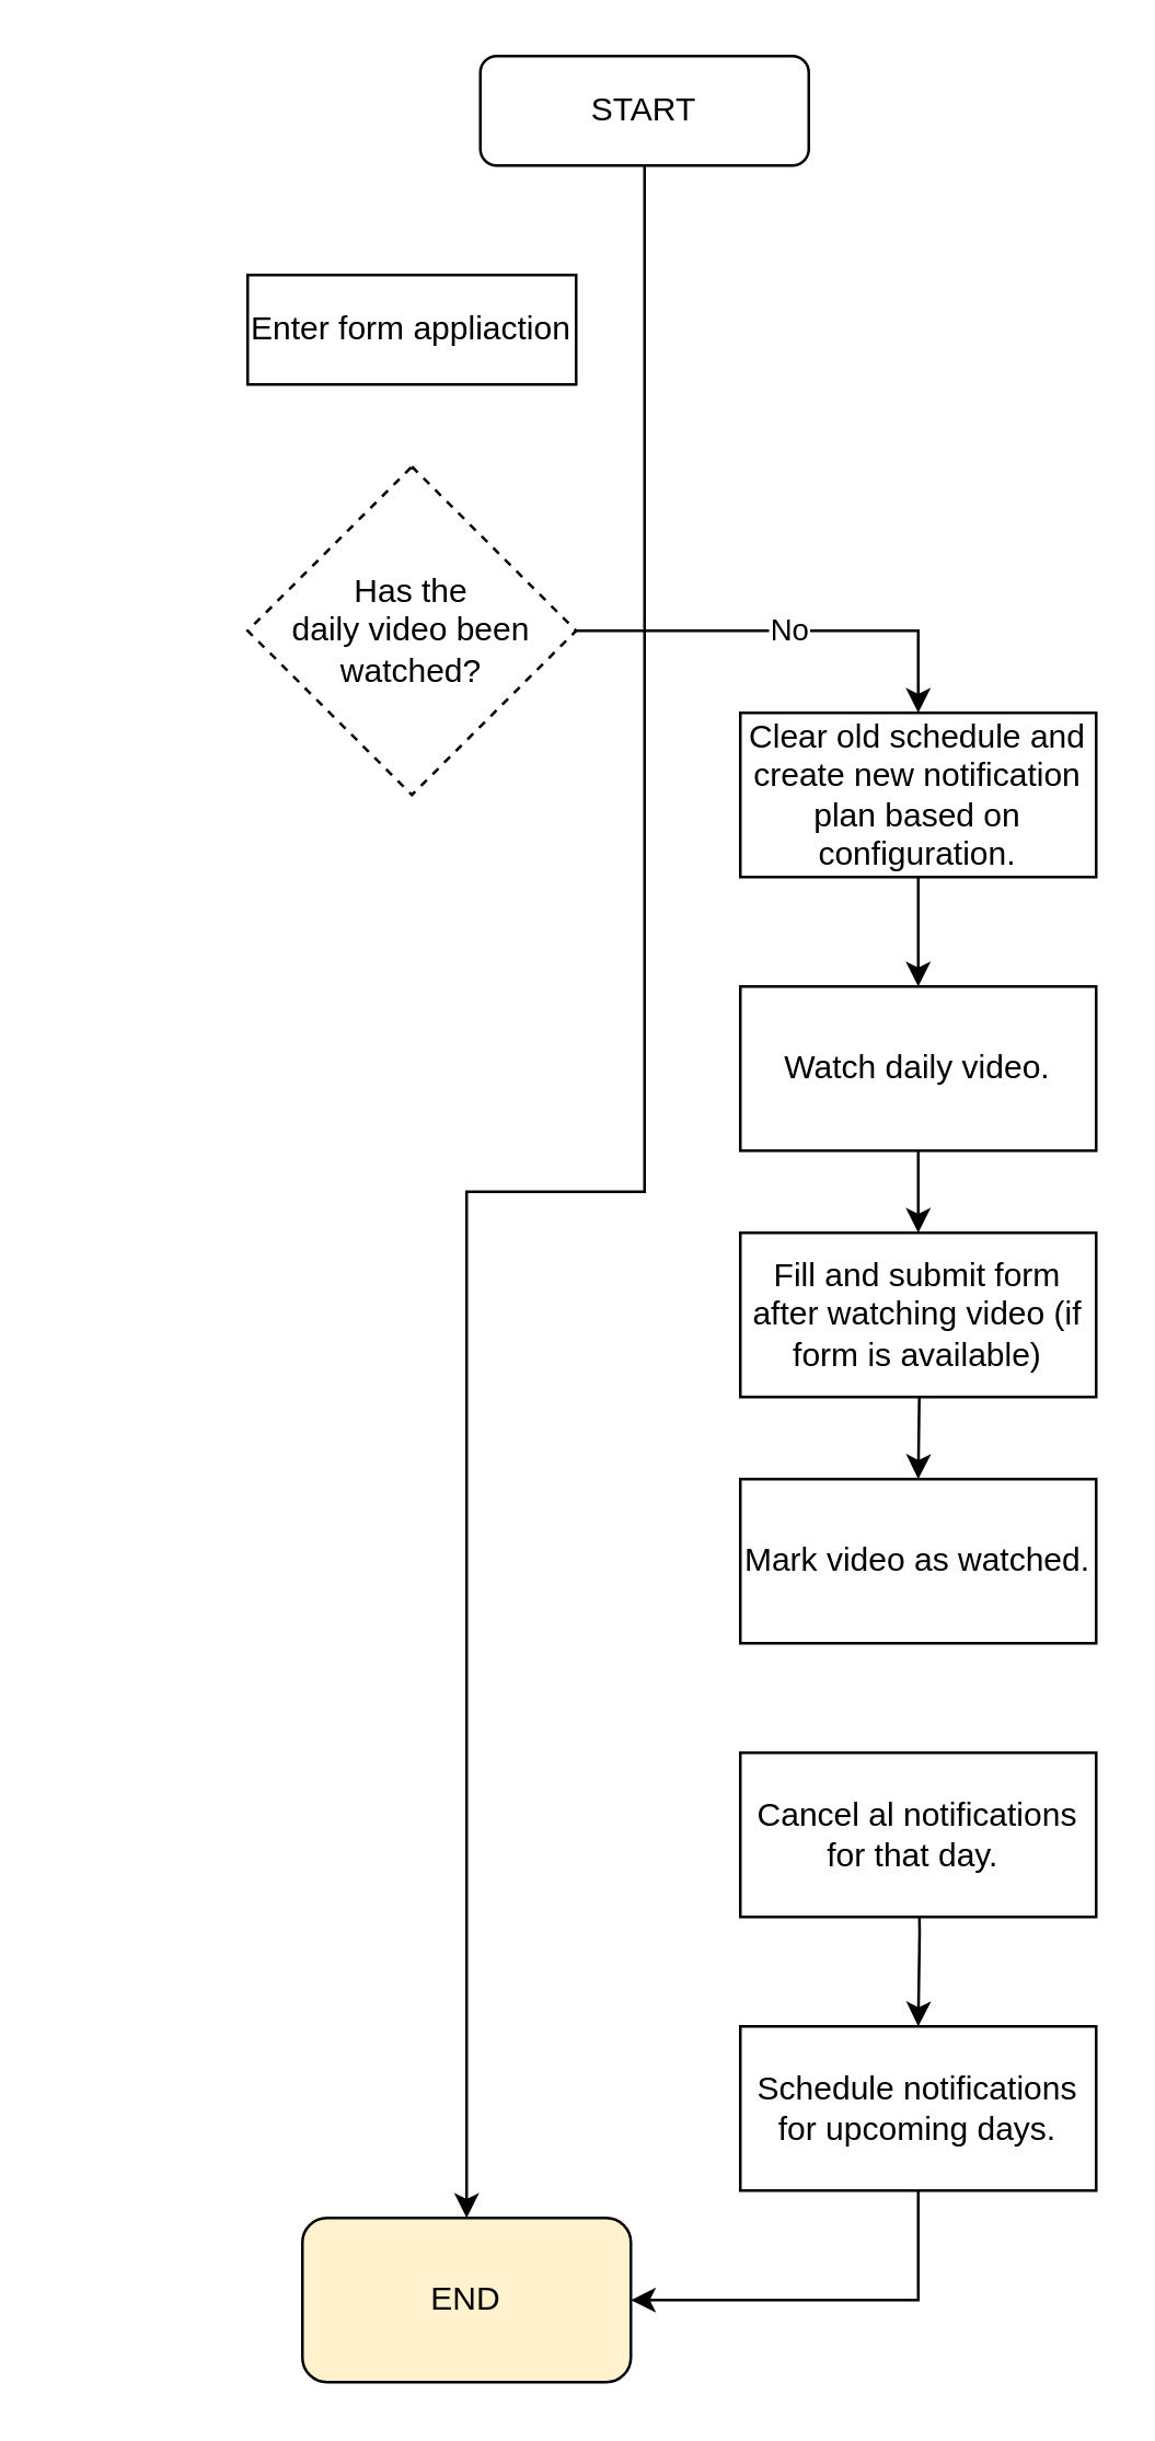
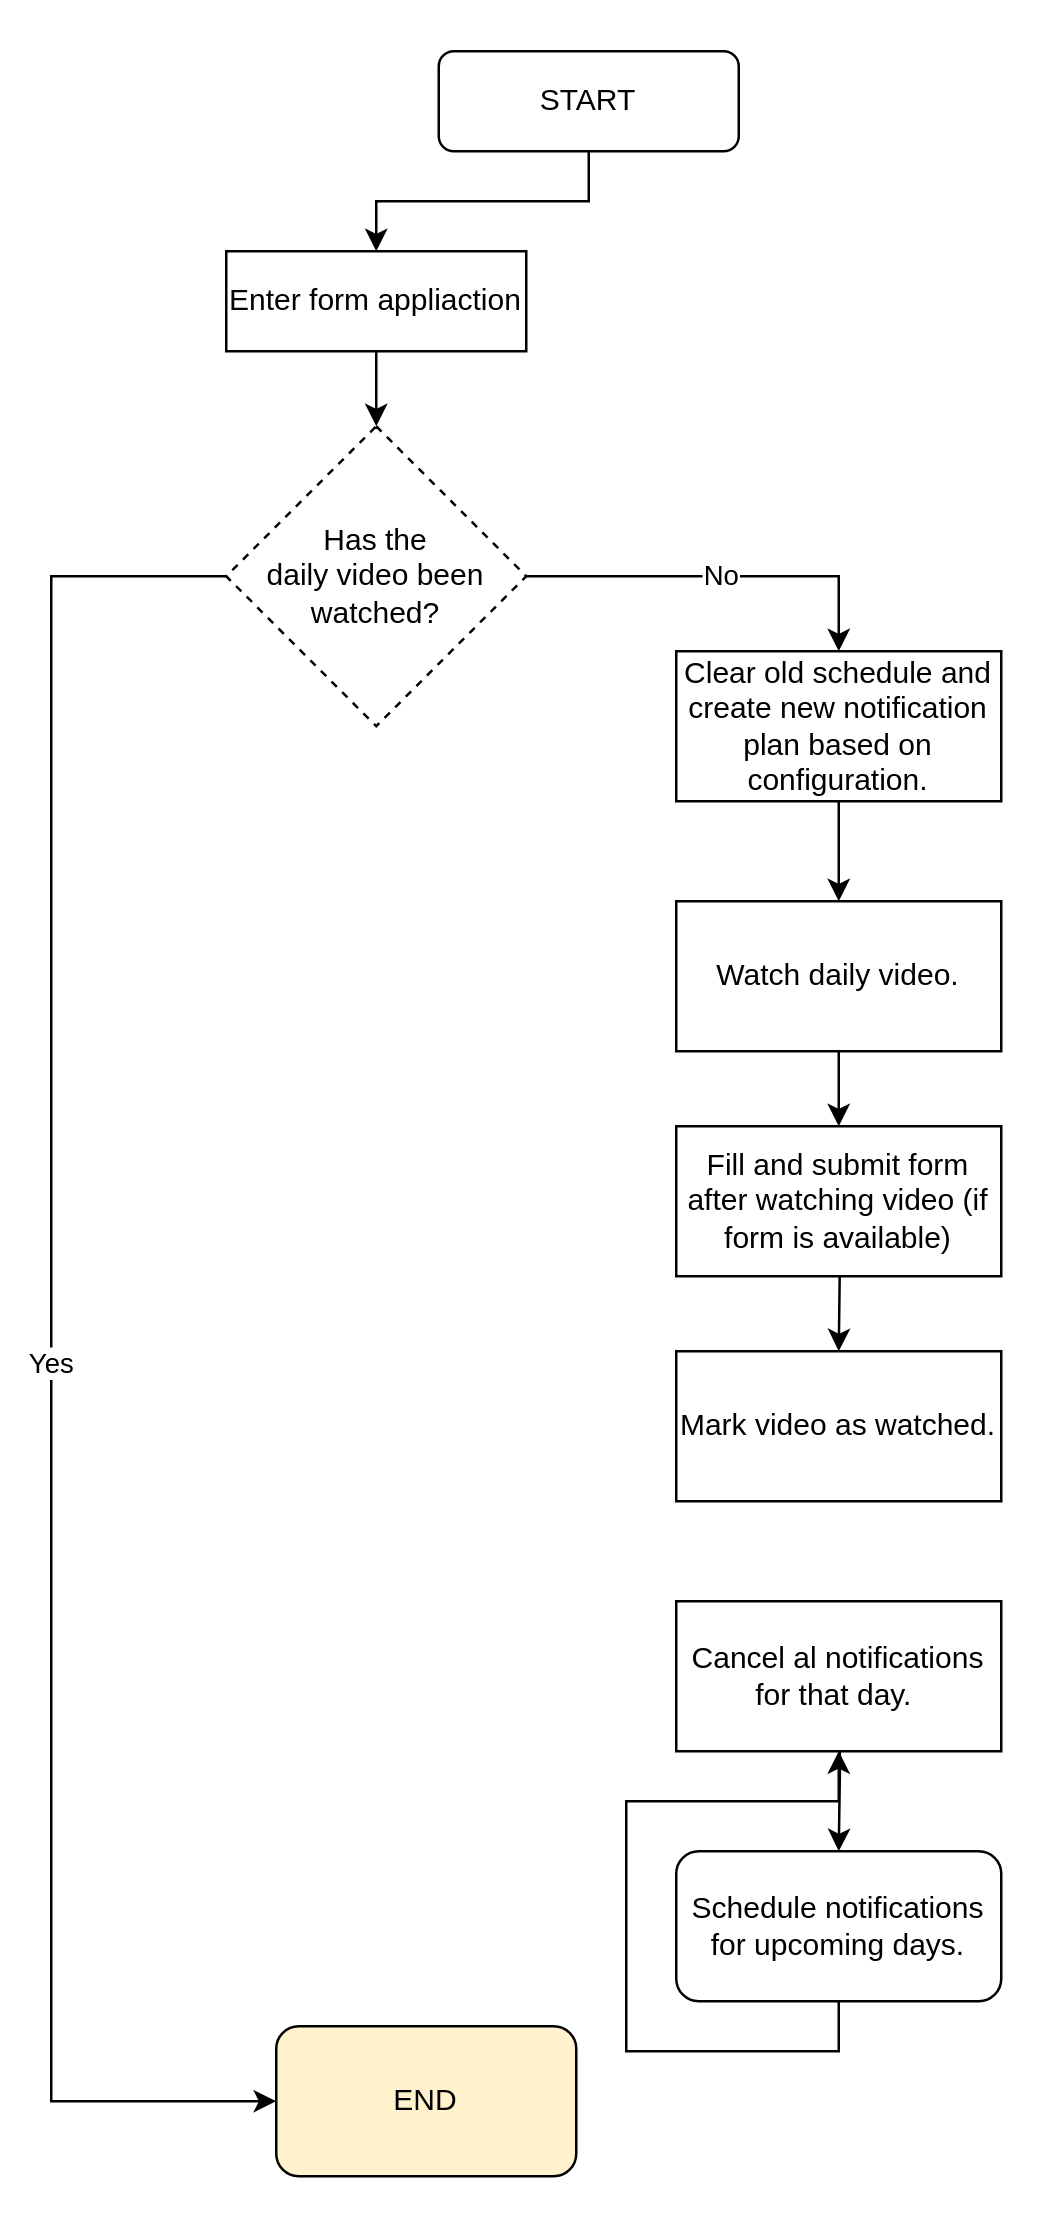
  <mxCell id="0" />
  <mxCell id="1" parent="0" />
- <mxCell id="2" style="edgeStyle=orthogonalEdgeStyle;rounded=0;orthogonalLoop=1;jettySize=auto;html=1;exitX=0.5;exitY=1;exitDx=0;exitDy=0;" edge="1" parent="1" source="3" target="11"><mxGeometry relative="1" as="geometry" /></mxCell>
+ <mxCell id="2" style="edgeStyle=orthogonalEdgeStyle;rounded=0;orthogonalLoop=1;jettySize=auto;html=1;exitX=0.5;exitY=1;exitDx=0;exitDy=0;entryX=0.5;entryY=0;entryDx=0;entryDy=0;" edge="1" parent="1" source="3" target="8"><mxGeometry relative="1" as="geometry" /></mxCell>
  <mxCell id="3" value="START" style="rounded=1;whiteSpace=wrap;html=1;" vertex="1" parent="1"><mxGeometry x="175" y="20" width="120" height="40" as="geometry" /></mxCell>
+ <mxCell id="4" value="Yes" style="edgeStyle=orthogonalEdgeStyle;rounded=0;orthogonalLoop=1;jettySize=auto;html=1;exitX=0;exitY=0.5;exitDx=0;exitDy=0;entryX=0;entryY=0.5;entryDx=0;entryDy=0;" edge="1" parent="1" source="6" target="11"><mxGeometry relative="1" as="geometry"><mxPoint x="-40" y="260" as="targetPoint" /><Array as="points"><mxPoint x="20" y="230" /><mxPoint x="20" y="840" /></Array></mxGeometry></mxCell>
  <mxCell id="5" value="No" style="edgeStyle=orthogonalEdgeStyle;rounded=0;orthogonalLoop=1;jettySize=auto;html=1;exitX=1;exitY=0.5;exitDx=0;exitDy=0;entryX=0.5;entryY=0;entryDx=0;entryDy=0;" edge="1" parent="1" source="6" target="10"><mxGeometry relative="1" as="geometry"><mxPoint x="290" y="230" as="targetPoint" /></mxGeometry></mxCell>
  <mxCell id="6" value="Has the &lt;br&gt;daily video been watched?" style="rhombus;whiteSpace=wrap;html=1;dashed=1;" vertex="1" parent="1"><mxGeometry x="90" y="170" width="120" height="120" as="geometry" /></mxCell>
+ <mxCell id="7" style="edgeStyle=orthogonalEdgeStyle;rounded=0;orthogonalLoop=1;jettySize=auto;html=1;exitX=0.5;exitY=1;exitDx=0;exitDy=0;entryX=0.5;entryY=0;entryDx=0;entryDy=0;" edge="1" parent="1" source="8" target="6"><mxGeometry relative="1" as="geometry" /></mxCell>
  <mxCell id="8" value="Enter form appliaction" style="rounded=0;whiteSpace=wrap;html=1;" vertex="1" parent="1"><mxGeometry x="90" y="100" width="120" height="40" as="geometry" /></mxCell>
  <mxCell id="9" style="edgeStyle=orthogonalEdgeStyle;rounded=0;orthogonalLoop=1;jettySize=auto;html=1;exitX=0.5;exitY=1;exitDx=0;exitDy=0;entryX=0.5;entryY=0;entryDx=0;entryDy=0;" edge="1" parent="1" source="10" target="21"><mxGeometry relative="1" as="geometry"><mxPoint x="335" y="300" as="targetPoint" /></mxGeometry></mxCell>
  <mxCell id="10" value="Clear old schedule and create new notification plan based on configuration." style="rounded=0;whiteSpace=wrap;html=1;" vertex="1" parent="1"><mxGeometry x="270" y="260" width="130" height="60" as="geometry" /></mxCell>
  <mxCell id="11" value="END" style="rounded=1;whiteSpace=wrap;html=1;fillColor=#fff2cc;" vertex="1" parent="1"><mxGeometry x="110" y="810" width="120" height="60" as="geometry" /></mxCell>
  <mxCell id="12" style="edgeStyle=orthogonalEdgeStyle;rounded=0;orthogonalLoop=1;jettySize=auto;html=1;exitX=0.5;exitY=1;exitDx=0;exitDy=0;entryX=0.5;entryY=0;entryDx=0;entryDy=0;" edge="1" parent="1"><mxGeometry relative="1" as="geometry"><mxPoint x="335" y="360" as="sourcePoint" /><mxPoint x="335" y="400" as="targetPoint" /></mxGeometry></mxCell>
  <mxCell id="13" style="edgeStyle=orthogonalEdgeStyle;rounded=0;orthogonalLoop=1;jettySize=auto;html=1;exitX=0.5;exitY=1;exitDx=0;exitDy=0;entryX=0.5;entryY=0;entryDx=0;entryDy=0;" edge="1" parent="1" target="14"><mxGeometry relative="1" as="geometry"><mxPoint x="335" y="460" as="sourcePoint" /></mxGeometry></mxCell>
  <mxCell id="14" value="Mark video as watched." style="rounded=0;whiteSpace=wrap;html=1;" vertex="1" parent="1"><mxGeometry x="270" y="540" width="130" height="60" as="geometry" /></mxCell>
  <mxCell id="15" style="edgeStyle=orthogonalEdgeStyle;rounded=0;orthogonalLoop=1;jettySize=auto;html=1;exitX=0.5;exitY=1;exitDx=0;exitDy=0;entryX=0.5;entryY=0;entryDx=0;entryDy=0;" edge="1" parent="1" target="17"><mxGeometry relative="1" as="geometry"><mxPoint x="335" y="670" as="sourcePoint" /></mxGeometry></mxCell>
- <mxCell id="16" style="edgeStyle=orthogonalEdgeStyle;rounded=0;orthogonalLoop=1;jettySize=auto;html=1;exitX=0.5;exitY=1;exitDx=0;exitDy=0;entryX=1;entryY=0.5;entryDx=0;entryDy=0;" edge="1" parent="1" source="17" target="11"><mxGeometry relative="1" as="geometry" /></mxCell>
- <mxCell id="17" value="Schedule notifications for upcoming days." style="rounded=0;whiteSpace=wrap;html=1;" vertex="1" parent="1"><mxGeometry x="270" y="740" width="130" height="60" as="geometry" /></mxCell>
+ <mxCell id="16" style="edgeStyle=orthogonalEdgeStyle;rounded=0;orthogonalLoop=1;jettySize=auto;html=1;exitX=0.5;exitY=1;exitDx=0;exitDy=0;" edge="1" parent="1" source="17" target="18"><mxGeometry relative="1" as="geometry" /></mxCell>
+ <mxCell id="17" value="Schedule notifications for upcoming days." style="whiteSpace=wrap;html=1;rounded=1;" vertex="1" parent="1"><mxGeometry x="270" y="740" width="130" height="60" as="geometry" /></mxCell>
  <mxCell id="18" value="Cancel al notifications for that day.&amp;nbsp;" style="rounded=0;whiteSpace=wrap;html=1;" vertex="1" parent="1"><mxGeometry x="270" y="640" width="130" height="60" as="geometry" /></mxCell>
  <mxCell id="19" value="Fill and submit form after watching video (if form is available)" style="rounded=0;whiteSpace=wrap;html=1;" vertex="1" parent="1"><mxGeometry x="270" y="450" width="130" height="60" as="geometry" /></mxCell>
  <mxCell id="20" style="edgeStyle=orthogonalEdgeStyle;rounded=0;orthogonalLoop=1;jettySize=auto;html=1;exitX=0.5;exitY=1;exitDx=0;exitDy=0;entryX=0.5;entryY=0;entryDx=0;entryDy=0;" edge="1" parent="1" source="21" target="19"><mxGeometry relative="1" as="geometry" /></mxCell>
  <mxCell id="21" value="Watch daily video." style="rounded=0;whiteSpace=wrap;html=1;" vertex="1" parent="1"><mxGeometry x="270" y="360" width="130" height="60" as="geometry" /></mxCell>
